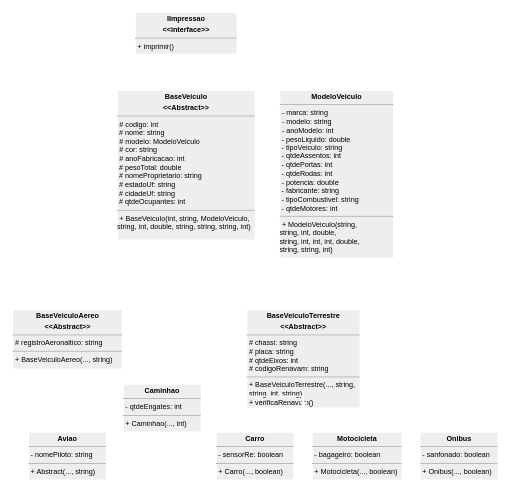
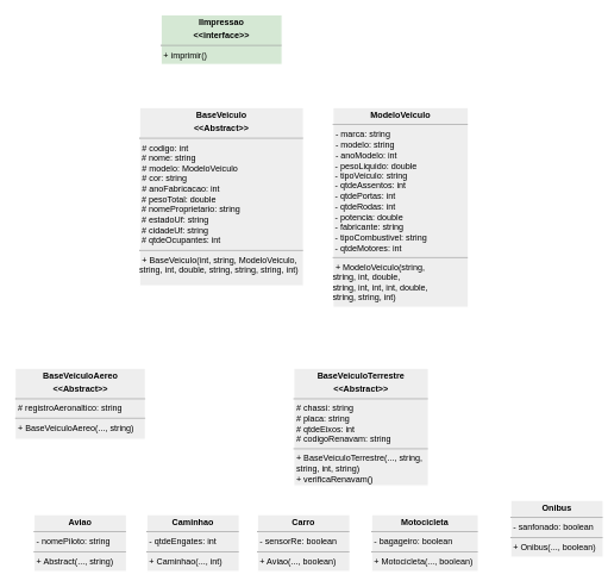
  <mxCell id="0" />
  <mxCell id="1" parent="0" />
  <mxCell id="2" style="edgeStyle=elbowEdgeStyle;rounded=0;sketch=0;elbow=vertical;html=1;strokeColor=#FFFFFF;strokeWidth=2;fontColor=#000000;" parent="1" source="3" target="7" edge="1"><mxGeometry relative="1" as="geometry"><mxPoint x="267.5" y="430" as="targetPoint" /></mxGeometry></mxCell>
  <mxCell id="3" value="&lt;p style=&quot;margin:0px;margin-top:4px;text-align:center;&quot;&gt;&lt;b&gt;BaseVeiculoAereo&lt;/b&gt;&lt;/p&gt;&lt;p style=&quot;margin:0px;margin-top:4px;text-align:center;&quot;&gt;&lt;b&gt;&amp;lt;&amp;lt;Abstract&amp;gt;&amp;gt;&lt;/b&gt;&lt;/p&gt;&lt;hr size=&quot;1&quot;&gt;&lt;p style=&quot;margin:0px;margin-left:4px;&quot;&gt;# registroAeronaltico: string&lt;/p&gt;&lt;hr size=&quot;1&quot;&gt;&lt;p style=&quot;margin:0px;margin-left:4px;&quot;&gt;+ BaseVeiculoAereo(..., string)&lt;/p&gt;" style="verticalAlign=top;align=left;overflow=fill;fontSize=12;fontFamily=Helvetica;html=1;rounded=0;fillColor=#eeeeee;strokeColor=#FFFFFF;fontColor=#000000;strokeWidth=2;" parent="1" vertex="1"><mxGeometry x="20.5" y="515" width="183" height="100" as="geometry" /></mxCell>
  <mxCell id="4" style="edgeStyle=elbowEdgeStyle;sketch=0;html=1;strokeColor=#FFFFFF;strokeWidth=2;fontColor=#000000;elbow=vertical;rounded=0;" parent="1" source="5" target="7" edge="1"><mxGeometry relative="1" as="geometry"><mxPoint x="267.5" y="430" as="targetPoint" /></mxGeometry></mxCell>
  <mxCell id="5" value="&lt;p style=&quot;margin:0px;margin-top:4px;text-align:center;&quot;&gt;&lt;b&gt;BaseVeiculoTerrestre&lt;/b&gt;&lt;/p&gt;&lt;p style=&quot;margin:0px;margin-top:4px;text-align:center;&quot;&gt;&lt;b&gt;&amp;lt;&amp;lt;Abstract&amp;gt;&amp;gt;&lt;/b&gt;&lt;/p&gt;&lt;hr size=&quot;1&quot;&gt;&lt;p style=&quot;margin:0px;margin-left:4px;&quot;&gt;# chassi: string&lt;/p&gt;&lt;p style=&quot;margin:0px;margin-left:4px;&quot;&gt;# placa: string&lt;/p&gt;&lt;p style=&quot;margin:0px;margin-left:4px;&quot;&gt;# qtdeEixos: int&lt;/p&gt;&lt;p style=&quot;margin:0px;margin-left:4px;&quot;&gt;# codigoRenavam: string&lt;/p&gt;&lt;hr size=&quot;1&quot;&gt;&lt;p style=&quot;margin:0px;margin-left:4px;&quot;&gt;&lt;span style=&quot;background-color: initial;&quot;&gt;+ BaseVeiculoTerrestre(..., string,&lt;/span&gt;&lt;/p&gt;&lt;p style=&quot;margin:0px;margin-left:4px;&quot;&gt;&lt;span style=&quot;background-color: initial;&quot;&gt;string, int,&amp;nbsp;&lt;/span&gt;&lt;span style=&quot;background-color: initial;&quot;&gt;string)&lt;/span&gt;&lt;/p&gt;&lt;p style=&quot;margin:0px;margin-left:4px;&quot;&gt;+ verificaRenavam()&lt;/p&gt;" style="verticalAlign=top;align=left;overflow=fill;fontSize=12;fontFamily=Helvetica;html=1;rounded=0;fillColor=#eeeeee;strokeColor=#FFFFFF;fontColor=#000000;strokeWidth=2;" parent="1" vertex="1"><mxGeometry x="411" y="515" width="189" height="165" as="geometry" /></mxCell>
  <mxCell id="6" style="edgeStyle=elbowEdgeStyle;rounded=0;sketch=0;elbow=vertical;html=1;entryX=0.5;entryY=1;entryDx=0;entryDy=0;strokeColor=#FFFFFF;strokeWidth=2;fontColor=#000000;" parent="1" source="7" target="10" edge="1"><mxGeometry relative="1" as="geometry" /></mxCell>
  <mxCell id="7" value="&lt;p style=&quot;margin:0px;margin-top:4px;text-align:center;&quot;&gt;&lt;b&gt;BaseVeiculo&lt;/b&gt;&lt;/p&gt;&lt;p style=&quot;margin:0px;margin-top:4px;text-align:center;&quot;&gt;&lt;b&gt;&amp;lt;&amp;lt;Abstract&amp;gt;&amp;gt;&lt;/b&gt;&lt;/p&gt;&lt;hr size=&quot;1&quot;&gt;&lt;p style=&quot;margin:0px;margin-left:4px;&quot;&gt;# codigo: int&lt;/p&gt;&amp;nbsp;# nome: string&lt;p style=&quot;margin:0px;margin-left:4px;&quot;&gt;# modelo: ModeloVeiculo&lt;/p&gt;&lt;p style=&quot;margin:0px;margin-left:4px;&quot;&gt;# cor: string&lt;/p&gt;&lt;p style=&quot;margin:0px;margin-left:4px;&quot;&gt;# anoFabricacao: int&lt;/p&gt;&amp;nbsp;# pesoTotal: double&lt;br&gt;&amp;nbsp;# nomeProprietario: string&lt;br&gt;&amp;nbsp;# estadoUf: string&lt;br&gt;&amp;nbsp;# cidadeUf: string&lt;br&gt;&amp;nbsp;# qtdeOcupantes: int&lt;hr size=&quot;1&quot;&gt;&lt;p style=&quot;margin:0px;margin-left:4px;&quot;&gt;+ BaseVeiculo(int, string, ModeloVeiculo,&lt;/p&gt;string, int, double, string,&amp;nbsp;string,&amp;nbsp;string,&amp;nbsp;int&lt;span style=&quot;background-color: initial;&quot;&gt;)&lt;/span&gt;" style="verticalAlign=top;align=left;overflow=fill;fontSize=12;fontFamily=Helvetica;html=1;rounded=0;fillColor=#eeeeee;strokeColor=#FFFFFF;fontColor=#000000;strokeWidth=2;" parent="1" vertex="1"><mxGeometry x="195" width="230" height="250" as="geometry" y="150" /></mxCell>
  <mxCell id="8" style="edgeStyle=elbowEdgeStyle;html=1;entryX=1;entryY=0.25;entryDx=0;entryDy=0;rounded=0;endArrow=none;endFill=0;fillColor=#eeeeee;strokeColor=#FFFFFF;fontColor=#000000;strokeWidth=2;" parent="1" source="9" target="7" edge="1"><mxGeometry relative="1" as="geometry" /></mxCell>
  <mxCell id="9" value="&lt;p style=&quot;margin:0px;margin-top:4px;text-align:center;&quot;&gt;&lt;b&gt;ModeloVeiculo&lt;/b&gt;&lt;/p&gt;&lt;hr size=&quot;1&quot;&gt;&lt;p style=&quot;margin:0px;margin-left:4px;&quot;&gt;&lt;span style=&quot;background-color: initial;&quot;&gt;- marca: string&lt;/span&gt;&lt;br&gt;&lt;/p&gt;&lt;p style=&quot;margin:0px;margin-left:4px;&quot;&gt;&lt;span style=&quot;background-color: initial;&quot;&gt;- modelo: string&lt;/span&gt;&lt;/p&gt;&lt;p style=&quot;margin:0px;margin-left:4px;&quot;&gt;&lt;span style=&quot;background-color: initial;&quot;&gt;- anoModelo: int&lt;/span&gt;&lt;/p&gt;&amp;nbsp;- pesoLiquido: double&lt;br&gt;&lt;div&gt;&amp;nbsp;- tipoVeiculo: string&lt;/div&gt;&lt;div&gt;&amp;nbsp;- qtdeAssentos: int&lt;/div&gt;&lt;div&gt;&amp;nbsp;- qtdePortas: int&lt;/div&gt;&lt;div&gt;&amp;nbsp;- qtdeRodas: int&lt;/div&gt;&lt;div&gt;&amp;nbsp;- potencia: double&lt;/div&gt;&lt;div&gt;&amp;nbsp;- fabricante: string&lt;/div&gt;&lt;div&gt;&amp;nbsp;- tipoCombustivel: string&lt;/div&gt;&lt;div&gt;&amp;nbsp;- qtdeMotores: int&lt;br&gt;&lt;/div&gt;&lt;hr size=&quot;1&quot;&gt;&lt;p style=&quot;margin:0px;margin-left:4px;&quot;&gt;+ ModeloVeiculo(string,&amp;nbsp;&lt;/p&gt;string, int, double,&lt;br&gt;string,&amp;nbsp;int, int, int, double,&lt;br&gt;string,&amp;nbsp;string,&amp;nbsp;int&lt;span style=&quot;background-color: initial;&quot;&gt;)&lt;/span&gt;" style="verticalAlign=top;align=left;overflow=fill;fontSize=12;fontFamily=Helvetica;html=1;rounded=0;fillColor=#eeeeee;strokeColor=#FFFFFF;fontColor=#000000;strokeWidth=2;" parent="1" vertex="1"><mxGeometry x="466" width="190" height="280" as="geometry" y="150" /></mxCell>
- <mxCell id="10" value="&lt;p style=&quot;margin:0px;margin-top:4px;text-align:center;&quot;&gt;&lt;b style=&quot;background-color: initial;&quot;&gt;IImpressao&lt;/b&gt;&lt;/p&gt;&lt;p style=&quot;margin:0px;margin-top:4px;text-align:center;&quot;&gt;&lt;b style=&quot;background-color: initial;&quot;&gt;&amp;lt;&amp;lt;interface&amp;gt;&amp;gt;&lt;/b&gt;&lt;br&gt;&lt;/p&gt;&lt;hr size=&quot;1&quot;&gt;&lt;p style=&quot;margin:0px;margin-left:4px;&quot;&gt;&lt;/p&gt;&lt;p style=&quot;margin:0px;margin-left:4px;&quot;&gt;+ imprimir()&lt;/p&gt;" style="verticalAlign=top;align=left;overflow=fill;fontSize=12;fontFamily=Helvetica;html=1;rounded=0;fillColor=#eeeeee;strokeColor=#FFFFFF;fontColor=#000000;strokeWidth=2;" parent="1" vertex="1"><mxGeometry x="225" y="20" width="170" height="70" as="geometry" /></mxCell>
+ <mxCell id="10" value="&lt;p style=&quot;margin:0px;margin-top:4px;text-align:center;&quot;&gt;&lt;b style=&quot;background-color: initial;&quot;&gt;IImpressao&lt;/b&gt;&lt;/p&gt;&lt;p style=&quot;margin:0px;margin-top:4px;text-align:center;&quot;&gt;&lt;b style=&quot;background-color: initial;&quot;&gt;&amp;lt;&amp;lt;interface&amp;gt;&amp;gt;&lt;/b&gt;&lt;br&gt;&lt;/p&gt;&lt;hr size=&quot;1&quot;&gt;&lt;p style=&quot;margin:0px;margin-left:4px;&quot;&gt;&lt;/p&gt;&lt;p style=&quot;margin:0px;margin-left:4px;&quot;&gt;+ imprimir()&lt;/p&gt;" style="verticalAlign=top;align=left;overflow=fill;fontSize=12;fontFamily=Helvetica;html=1;rounded=0;fillColor=#d5e8d4;strokeColor=#FFFFFF;fontColor=#000000;strokeWidth=2;" parent="1" vertex="1"><mxGeometry x="225" y="20" width="170" height="70" as="geometry" /></mxCell>
  <mxCell id="11" style="edgeStyle=elbowEdgeStyle;rounded=0;sketch=0;elbow=vertical;html=1;entryX=0.5;entryY=1;entryDx=0;entryDy=0;strokeColor=#FFFFFF;strokeWidth=2;fontColor=#000000;" parent="1" source="12" target="3" edge="1"><mxGeometry relative="1" as="geometry" /></mxCell>
  <mxCell id="12" value="&lt;p style=&quot;margin:0px;margin-top:4px;text-align:center;&quot;&gt;&lt;b&gt;Aviao&lt;/b&gt;&lt;/p&gt;&lt;hr size=&quot;1&quot;&gt;&lt;p style=&quot;margin:0px;margin-left:4px;&quot;&gt;- nomePiloto: string&lt;/p&gt;&lt;hr size=&quot;1&quot;&gt;&lt;p style=&quot;margin:0px;margin-left:4px;&quot;&gt;+ Abstract(..., string)&lt;/p&gt;" style="verticalAlign=top;align=left;overflow=fill;fontSize=12;fontFamily=Helvetica;html=1;rounded=0;fillColor=#eeeeee;strokeColor=#FFFFFF;fontColor=#000000;strokeWidth=2;" parent="1" vertex="1"><mxGeometry x="47" y="720" width="130" height="80" as="geometry" /></mxCell>
  <mxCell id="13" style="edgeStyle=elbowEdgeStyle;rounded=0;sketch=0;elbow=vertical;html=1;exitX=0.5;exitY=0;exitDx=0;exitDy=0;entryX=0.5;entryY=1;entryDx=0;entryDy=0;strokeColor=#FFFFFF;strokeWidth=2;fontColor=#000000;" parent="1" source="14" target="5" edge="1"><mxGeometry relative="1" as="geometry" /></mxCell>
- <mxCell id="14" value="&lt;p style=&quot;margin:0px;margin-top:4px;text-align:center;&quot;&gt;&lt;b&gt;Caminhao&lt;/b&gt;&lt;/p&gt;&lt;hr size=&quot;1&quot;&gt;&lt;p style=&quot;margin:0px;margin-left:4px;&quot;&gt;- qtdeEngates: int&lt;/p&gt;&lt;hr size=&quot;1&quot;&gt;&lt;p style=&quot;margin:0px;margin-left:4px;&quot;&gt;+ Caminhao(..., int)&lt;/p&gt;" style="verticalAlign=top;align=left;overflow=fill;fontSize=12;fontFamily=Helvetica;html=1;rounded=0;fillColor=#eeeeee;strokeColor=#FFFFFF;fontColor=#000000;strokeWidth=2;" parent="1" vertex="1"><mxGeometry x="205" y="640" width="130" height="80" as="geometry" /></mxCell>
+ <mxCell id="14" value="&lt;p style=&quot;margin:0px;margin-top:4px;text-align:center;&quot;&gt;&lt;b&gt;Caminhao&lt;/b&gt;&lt;/p&gt;&lt;hr size=&quot;1&quot;&gt;&lt;p style=&quot;margin:0px;margin-left:4px;&quot;&gt;- qtdeEngates: int&lt;/p&gt;&lt;hr size=&quot;1&quot;&gt;&lt;p style=&quot;margin:0px;margin-left:4px;&quot;&gt;+ Caminhao(..., int)&lt;/p&gt;" style="verticalAlign=top;align=left;overflow=fill;fontSize=12;fontFamily=Helvetica;html=1;rounded=0;fillColor=#eeeeee;strokeColor=#FFFFFF;fontColor=#000000;strokeWidth=2;" parent="1" vertex="1"><mxGeometry x="205" y="720" width="130" height="80" as="geometry" /></mxCell>
  <mxCell id="15" style="edgeStyle=elbowEdgeStyle;rounded=0;sketch=0;elbow=vertical;html=1;strokeColor=#FFFFFF;strokeWidth=2;fontColor=#000000;" parent="1" source="16" target="5" edge="1"><mxGeometry relative="1" as="geometry" /></mxCell>
- <mxCell id="16" value="&lt;p style=&quot;margin:0px;margin-top:4px;text-align:center;&quot;&gt;&lt;b&gt;Carro&lt;/b&gt;&lt;/p&gt;&lt;hr size=&quot;1&quot;&gt;&lt;p style=&quot;margin:0px;margin-left:4px;&quot;&gt;- sensorRe: boolean&lt;/p&gt;&lt;hr size=&quot;1&quot;&gt;&lt;p style=&quot;margin:0px;margin-left:4px;&quot;&gt;+ Carro(..., boolean)&lt;/p&gt;" style="verticalAlign=top;align=left;overflow=fill;fontSize=12;fontFamily=Helvetica;html=1;rounded=0;fillColor=#eeeeee;strokeColor=#FFFFFF;fontColor=#000000;strokeWidth=2;" parent="1" vertex="1"><mxGeometry x="360" y="720" width="130" height="80" as="geometry" /></mxCell>
+ <mxCell id="16" value="&lt;p style=&quot;margin:0px;margin-top:4px;text-align:center;&quot;&gt;&lt;b&gt;Carro&lt;/b&gt;&lt;/p&gt;&lt;hr size=&quot;1&quot;&gt;&lt;p style=&quot;margin:0px;margin-left:4px;&quot;&gt;- sensorRe: boolean&lt;/p&gt;&lt;hr size=&quot;1&quot;&gt;&lt;p style=&quot;margin:0px;margin-left:4px;&quot;&gt;+ Aviao(..., boolean)&lt;/p&gt;" style="verticalAlign=top;align=left;overflow=fill;fontSize=12;fontFamily=Helvetica;html=1;rounded=0;fillColor=#eeeeee;strokeColor=#FFFFFF;fontColor=#000000;strokeWidth=2;" parent="1" vertex="1"><mxGeometry x="360" y="720" width="130" height="80" as="geometry" /></mxCell>
  <mxCell id="17" style="edgeStyle=elbowEdgeStyle;rounded=0;sketch=0;elbow=vertical;html=1;entryX=0.5;entryY=1;entryDx=0;entryDy=0;strokeColor=#FFFFFF;strokeWidth=2;fontColor=#000000;" parent="1" source="18" target="5" edge="1"><mxGeometry relative="1" as="geometry" /></mxCell>
  <mxCell id="18" value="&lt;p style=&quot;margin:0px;margin-top:4px;text-align:center;&quot;&gt;&lt;b&gt;Motocicleta&lt;/b&gt;&lt;/p&gt;&lt;hr size=&quot;1&quot;&gt;&lt;p style=&quot;margin:0px;margin-left:4px;&quot;&gt;- bagageiro: boolean&lt;/p&gt;&lt;hr size=&quot;1&quot;&gt;&lt;p style=&quot;margin:0px;margin-left:4px;&quot;&gt;+ Motocicleta(..., boolean)&lt;/p&gt;" style="verticalAlign=top;align=left;overflow=fill;fontSize=12;fontFamily=Helvetica;html=1;rounded=0;fillColor=#eeeeee;strokeColor=#FFFFFF;fontColor=#000000;strokeWidth=2;" parent="1" vertex="1"><mxGeometry x="520" y="720" width="150" height="80" as="geometry" /></mxCell>
  <mxCell id="19" style="edgeStyle=elbowEdgeStyle;rounded=0;sketch=0;elbow=vertical;html=1;entryX=0.5;entryY=1;entryDx=0;entryDy=0;strokeColor=#FFFFFF;strokeWidth=2;fontColor=#000000;" parent="1" source="20" target="5" edge="1"><mxGeometry relative="1" as="geometry" /></mxCell>
- <mxCell id="20" value="&lt;p style=&quot;margin:0px;margin-top:4px;text-align:center;&quot;&gt;&lt;b&gt;Onibus&lt;/b&gt;&lt;/p&gt;&lt;hr size=&quot;1&quot;&gt;&lt;p style=&quot;margin:0px;margin-left:4px;&quot;&gt;- sanfonado: boolean&lt;/p&gt;&lt;hr size=&quot;1&quot;&gt;&lt;p style=&quot;margin:0px;margin-left:4px;&quot;&gt;+ Onibus(..., boolean)&lt;/p&gt;" style="verticalAlign=top;align=left;overflow=fill;fontSize=12;fontFamily=Helvetica;html=1;rounded=0;fillColor=#eeeeee;strokeColor=#FFFFFF;fontColor=#000000;strokeWidth=2;" parent="1" vertex="1"><mxGeometry x="700" y="720" width="130" height="80" as="geometry" /></mxCell>
+ <mxCell id="20" value="&lt;p style=&quot;margin:0px;margin-top:4px;text-align:center;&quot;&gt;&lt;b&gt;Onibus&lt;/b&gt;&lt;/p&gt;&lt;hr size=&quot;1&quot;&gt;&lt;p style=&quot;margin:0px;margin-left:4px;&quot;&gt;- sanfonado: boolean&lt;/p&gt;&lt;hr size=&quot;1&quot;&gt;&lt;p style=&quot;margin:0px;margin-left:4px;&quot;&gt;+ Onibus(..., boolean)&lt;/p&gt;" style="verticalAlign=top;align=left;overflow=fill;fontSize=12;fontFamily=Helvetica;html=1;rounded=0;fillColor=#eeeeee;strokeColor=#FFFFFF;fontColor=#000000;strokeWidth=2;" parent="1" vertex="1"><mxGeometry x="715" y="700" width="130" height="80" as="geometry" /></mxCell>
